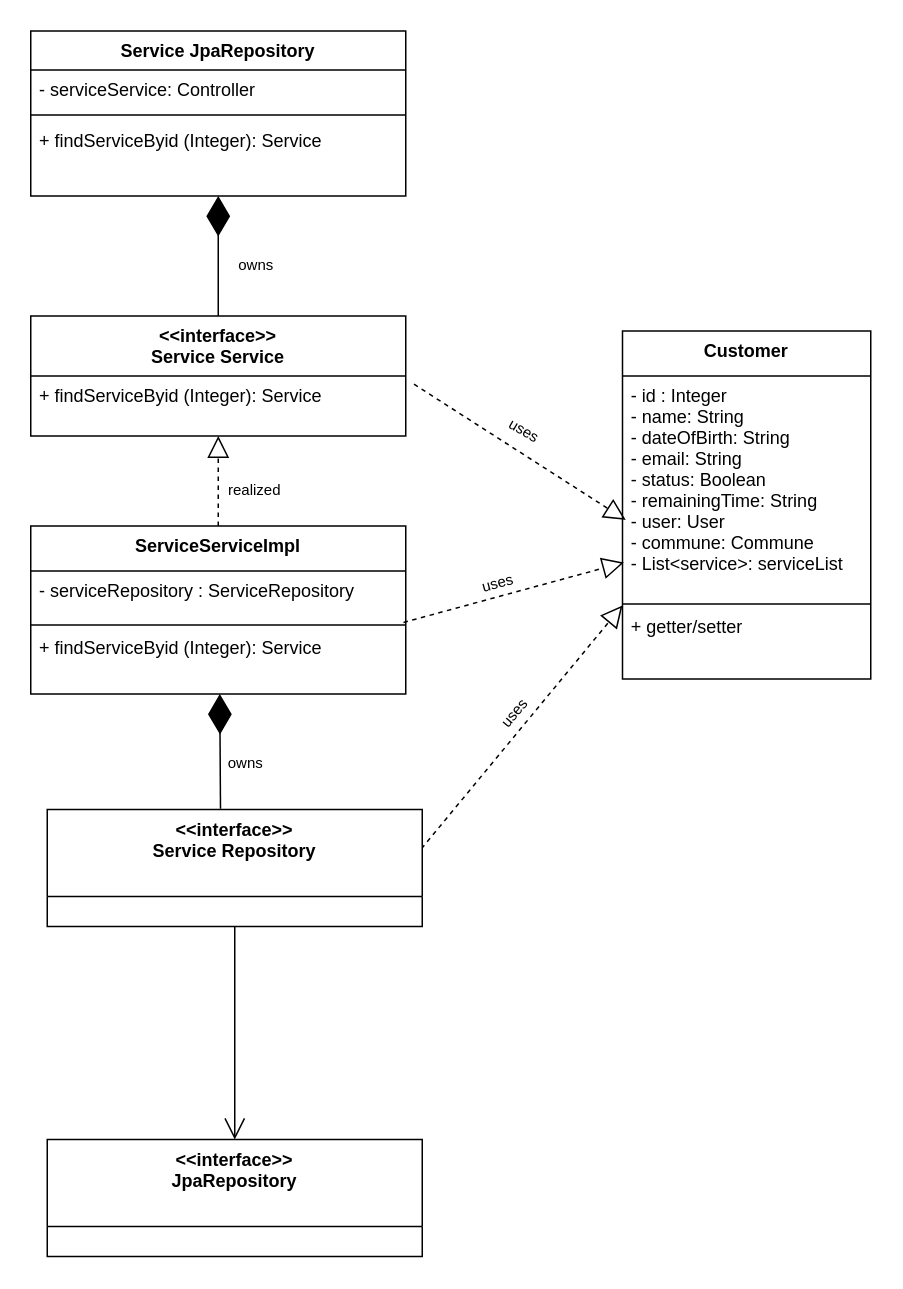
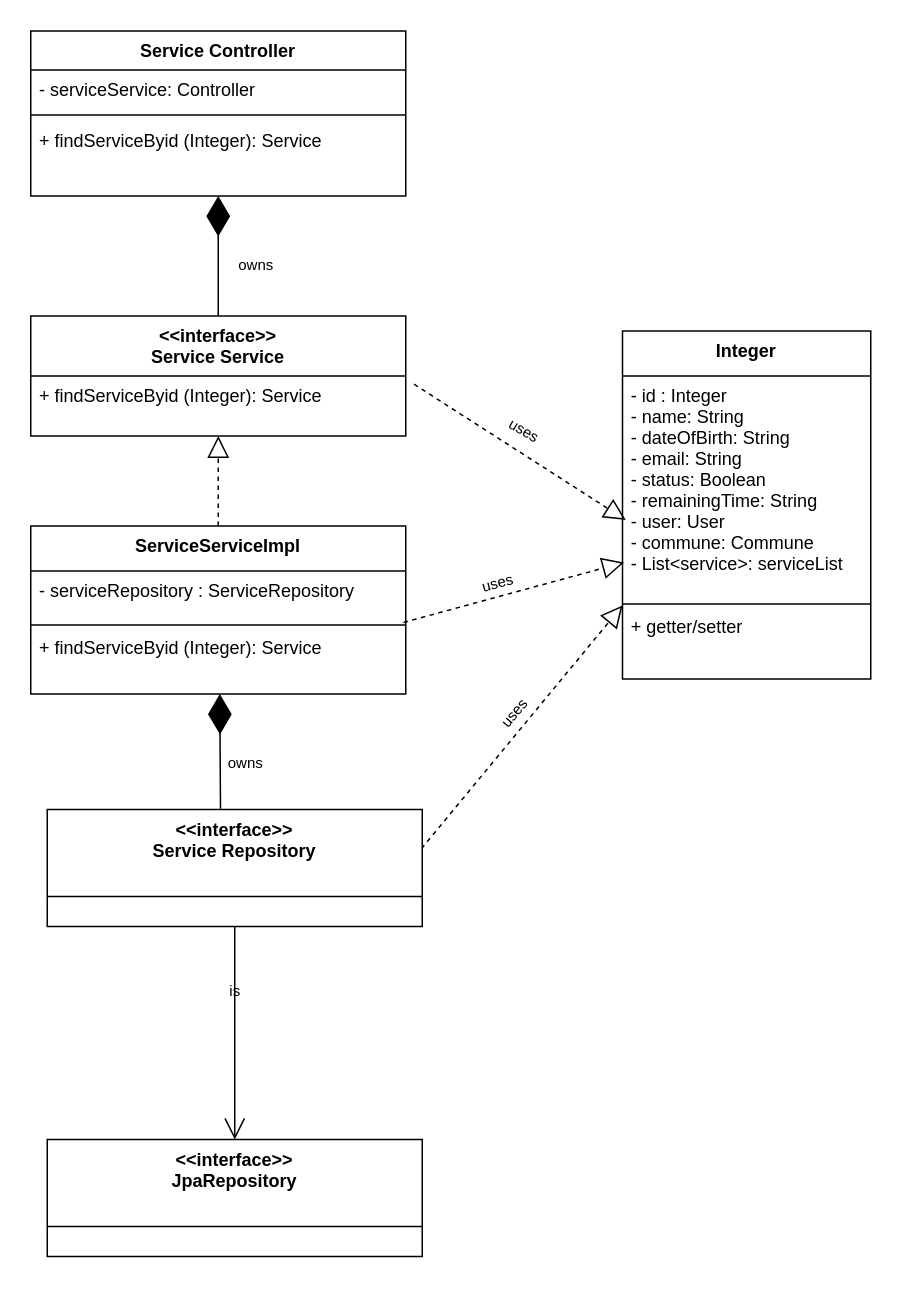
  <mxCell id="0" />
  <mxCell id="1" parent="0" />
- <mxCell id="2" value="Customer" style="swimlane;fontStyle=1;align=center;verticalAlign=top;childLayout=stackLayout;horizontal=1;startSize=30;horizontalStack=0;resizeParent=1;resizeLast=0;collapsible=1;marginBottom=0;rounded=0;shadow=0;strokeWidth=1;" parent="1" vertex="1"><mxGeometry x="414.5" y="220" width="165.5" height="232" as="geometry"><mxRectangle x="230" y="140" width="160" height="26" as="alternateBounds" /></mxGeometry></mxCell>
+ <mxCell id="2" value="Integer" style="swimlane;fontStyle=1;align=center;verticalAlign=top;childLayout=stackLayout;horizontal=1;startSize=30;horizontalStack=0;resizeParent=1;resizeLast=0;collapsible=1;marginBottom=0;rounded=0;shadow=0;strokeWidth=1;" parent="1" vertex="1"><mxGeometry x="414.5" y="220" width="165.5" height="232" as="geometry"><mxRectangle x="230" y="140" width="160" height="26" as="alternateBounds" /></mxGeometry></mxCell>
  <mxCell id="3" value="- id : Integer&#10;- name: String&#10;- dateOfBirth: String&#10;- email: String&#10;- status: Boolean&#10;- remainingTime: String&#10;- user: User&#10;- commune: Commune&#10;- List&lt;service&gt;: serviceList" style="text;align=left;verticalAlign=top;spacingLeft=4;spacingRight=4;overflow=hidden;rotatable=0;points=[[0,0.5],[1,0.5]];portConstraint=eastwest;" parent="2" vertex="1"><mxGeometry y="30" width="165.5" height="150" as="geometry" /></mxCell>
  <mxCell id="4" value="" style="line;html=1;strokeWidth=1;align=left;verticalAlign=middle;spacingTop=-1;spacingLeft=3;spacingRight=3;rotatable=0;labelPosition=right;points=[];portConstraint=eastwest;" parent="2" vertex="1"><mxGeometry y="180" width="165.5" height="4" as="geometry" /></mxCell>
  <mxCell id="5" value="+ getter/setter" style="text;align=left;verticalAlign=top;spacingLeft=4;spacingRight=4;overflow=hidden;rotatable=0;points=[[0,0.5],[1,0.5]];portConstraint=eastwest;" parent="2" vertex="1"><mxGeometry y="184" width="165.5" height="48" as="geometry" /></mxCell>
- <mxCell id="6" value="Service JpaRepository" style="swimlane;fontStyle=1;align=center;verticalAlign=top;childLayout=stackLayout;horizontal=1;startSize=26;horizontalStack=0;resizeParent=1;resizeLast=0;collapsible=1;marginBottom=0;rounded=0;shadow=0;strokeWidth=1;" parent="1" vertex="1"><mxGeometry x="20" y="20" width="250" height="110" as="geometry"><mxRectangle x="230" y="140" width="160" height="26" as="alternateBounds" /></mxGeometry></mxCell>
+ <mxCell id="6" value="Service Controller" style="swimlane;fontStyle=1;align=center;verticalAlign=top;childLayout=stackLayout;horizontal=1;startSize=26;horizontalStack=0;resizeParent=1;resizeLast=0;collapsible=1;marginBottom=0;rounded=0;shadow=0;strokeWidth=1;" parent="1" vertex="1"><mxGeometry x="20" y="20" width="250" height="110" as="geometry"><mxRectangle x="230" y="140" width="160" height="26" as="alternateBounds" /></mxGeometry></mxCell>
  <mxCell id="7" value="- serviceService: Controller" style="text;align=left;verticalAlign=top;spacingLeft=4;spacingRight=4;overflow=hidden;rotatable=0;points=[[0,0.5],[1,0.5]];portConstraint=eastwest;" parent="6" vertex="1"><mxGeometry y="26" width="250" height="26" as="geometry" /></mxCell>
  <mxCell id="8" value="" style="line;html=1;strokeWidth=1;align=left;verticalAlign=middle;spacingTop=-1;spacingLeft=3;spacingRight=3;rotatable=0;labelPosition=right;points=[];portConstraint=eastwest;" parent="6" vertex="1"><mxGeometry y="52" width="250" height="8" as="geometry" /></mxCell>
  <mxCell id="9" value="+ findServiceByid (Integer): Service" style="text;align=left;verticalAlign=top;spacingLeft=4;spacingRight=4;overflow=hidden;rotatable=0;points=[[0,0.5],[1,0.5]];portConstraint=eastwest;" parent="6" vertex="1"><mxGeometry y="60" width="250" height="50" as="geometry" /></mxCell>
  <mxCell id="10" value="&lt;&lt;interface&gt;&gt;&#10;Service Service" style="swimlane;fontStyle=1;align=center;verticalAlign=top;childLayout=stackLayout;horizontal=1;startSize=40;horizontalStack=0;resizeParent=1;resizeLast=0;collapsible=1;marginBottom=0;rounded=0;shadow=0;strokeWidth=1;" parent="1" vertex="1"><mxGeometry x="20" y="210" width="250" height="80" as="geometry"><mxRectangle x="230" y="140" width="160" height="26" as="alternateBounds" /></mxGeometry></mxCell>
  <mxCell id="11" value="+ findServiceByid (Integer): Service" style="text;align=left;verticalAlign=top;spacingLeft=4;spacingRight=4;overflow=hidden;rotatable=0;points=[[0,0.5],[1,0.5]];portConstraint=eastwest;" parent="10" vertex="1"><mxGeometry y="40" width="250" height="34" as="geometry" /></mxCell>
  <mxCell id="12" value="ServiceServiceImpl" style="swimlane;fontStyle=1;align=center;verticalAlign=top;childLayout=stackLayout;horizontal=1;startSize=30;horizontalStack=0;resizeParent=1;resizeLast=0;collapsible=1;marginBottom=0;rounded=0;shadow=0;strokeWidth=1;" parent="1" vertex="1"><mxGeometry x="20" y="350" width="250" height="112" as="geometry"><mxRectangle x="230" y="140" width="160" height="26" as="alternateBounds" /></mxGeometry></mxCell>
  <mxCell id="13" value="- serviceRepository : ServiceRepository" style="text;align=left;verticalAlign=top;spacingLeft=4;spacingRight=4;overflow=hidden;rotatable=0;points=[[0,0.5],[1,0.5]];portConstraint=eastwest;" parent="12" vertex="1"><mxGeometry y="30" width="250" height="34" as="geometry" /></mxCell>
  <mxCell id="14" value="" style="line;html=1;strokeWidth=1;align=left;verticalAlign=middle;spacingTop=-1;spacingLeft=3;spacingRight=3;rotatable=0;labelPosition=right;points=[];portConstraint=eastwest;" parent="12" vertex="1"><mxGeometry y="64" width="250" height="4" as="geometry" /></mxCell>
  <mxCell id="15" value="+ findServiceByid (Integer): Service" style="text;align=left;verticalAlign=top;spacingLeft=4;spacingRight=4;overflow=hidden;rotatable=0;points=[[0,0.5],[1,0.5]];portConstraint=eastwest;" parent="12" vertex="1"><mxGeometry y="68" width="250" height="44" as="geometry" /></mxCell>
  <mxCell id="16" value="" style="endArrow=diamondThin;endFill=1;endSize=24;html=1;rounded=0;exitX=0.5;exitY=0;exitDx=0;exitDy=0;entryX=0.5;entryY=1;entryDx=0;entryDy=0;" parent="1" source="10" target="6" edge="1"><mxGeometry width="160" relative="1" as="geometry"><mxPoint x="-2270.34" y="210.38" as="sourcePoint" /><mxPoint x="-2230" y="210" as="targetPoint" /></mxGeometry></mxCell>
  <mxCell id="17" value="&lt;font style=&quot;font-size: 10px;&quot;&gt;owns&lt;/font&gt;" style="text;html=1;align=center;verticalAlign=middle;resizable=0;points=[];autosize=1;strokeColor=none;fillColor=none;fontSize=8;" parent="1" vertex="1"><mxGeometry x="150" y="166" width="40" height="20" as="geometry" /></mxCell>
  <mxCell id="18" value="" style="endArrow=block;dashed=1;endFill=0;endSize=12;html=1;rounded=0;fontSize=8;entryX=0.5;entryY=1;entryDx=0;entryDy=0;exitX=0.5;exitY=0;exitDx=0;exitDy=0;" parent="1" source="12" target="10" edge="1"><mxGeometry width="160" relative="1" as="geometry"><mxPoint x="-20" y="330" as="sourcePoint" /><mxPoint x="140" y="330" as="targetPoint" /></mxGeometry></mxCell>
- <mxCell id="19" value="&lt;font style=&quot;font-size: 10px;&quot;&gt;realized&lt;/font&gt;" style="text;html=1;align=center;verticalAlign=middle;resizable=0;points=[];autosize=1;strokeColor=none;fillColor=none;fontSize=8;strokeWidth=3;" parent="1" vertex="1"><mxGeometry x="144" y="316" width="50" height="20" as="geometry" /></mxCell>
  <mxCell id="20" value="" style="endArrow=diamondThin;endFill=1;endSize=24;html=1;rounded=0;exitX=0.51;exitY=-0.02;exitDx=0;exitDy=0;entryX=0.504;entryY=1.011;entryDx=0;entryDy=0;entryPerimeter=0;exitPerimeter=0;" parent="1" target="15" edge="1"><mxGeometry width="160" relative="1" as="geometry"><mxPoint x="146.5" y="538.44" as="sourcePoint" /><mxPoint x="145" y="462" as="targetPoint" /><Array as="points"><mxPoint x="146" y="462" /></Array></mxGeometry></mxCell>
  <mxCell id="21" value="&lt;font style=&quot;font-size: 10px;&quot;&gt;owns&lt;/font&gt;" style="text;html=1;align=center;verticalAlign=middle;resizable=0;points=[];autosize=1;strokeColor=none;fillColor=none;fontSize=8;" parent="1" vertex="1"><mxGeometry x="143" y="498" width="40" height="20" as="geometry" /></mxCell>
  <mxCell id="22" value="&lt;&lt;interface&gt;&gt;&#10;JpaRepository" style="swimlane;fontStyle=1;align=center;verticalAlign=top;childLayout=stackLayout;horizontal=1;startSize=58;horizontalStack=0;resizeParent=1;resizeLast=0;collapsible=1;marginBottom=0;rounded=0;shadow=0;strokeWidth=1;" parent="1" vertex="1"><mxGeometry x="31" y="759" width="250" height="78" as="geometry"><mxRectangle x="230" y="140" width="160" height="26" as="alternateBounds" /></mxGeometry></mxCell>
  <mxCell id="23" value="" style="endArrow=open;endFill=1;endSize=12;html=1;rounded=0;fontSize=10;exitX=0.5;exitY=1;exitDx=0;exitDy=0;entryX=0.5;entryY=0;entryDx=0;entryDy=0;" parent="1" target="22" edge="1" source="31"><mxGeometry width="160" relative="1" as="geometry"><mxPoint x="144" y="618" as="sourcePoint" /><mxPoint x="145.5" y="759" as="targetPoint" /></mxGeometry></mxCell>
+ <mxCell id="24" value="is" style="text;html=1;align=center;verticalAlign=middle;resizable=0;points=[];autosize=1;strokeColor=none;fillColor=none;fontSize=10;" parent="1" vertex="1"><mxGeometry x="146" y="650" width="20" height="20" as="geometry" /></mxCell>
  <mxCell id="25" value="" style="endArrow=block;dashed=1;endFill=0;endSize=12;html=1;rounded=0;fontSize=10;entryX=-0.011;entryY=0.64;entryDx=0;entryDy=0;entryPerimeter=0;exitX=1.022;exitY=0.161;exitDx=0;exitDy=0;exitPerimeter=0;" parent="1" source="11" edge="1"><mxGeometry width="160" relative="1" as="geometry"><mxPoint x="516.45" y="253.762" as="sourcePoint" /><mxPoint x="416.69" y="346" as="targetPoint" /></mxGeometry></mxCell>
  <mxCell id="26" value="" style="endArrow=block;dashed=1;endFill=0;endSize=12;html=1;rounded=0;fontSize=10;entryX=-0.017;entryY=0.829;entryDx=0;entryDy=0;entryPerimeter=0;exitX=0.994;exitY=-0.084;exitDx=0;exitDy=0;exitPerimeter=0;" parent="1" source="15" edge="1"><mxGeometry width="160" relative="1" as="geometry"><mxPoint x="309" y="500.004" as="sourcePoint" /><mxPoint x="415.43" y="374.35" as="targetPoint" /></mxGeometry></mxCell>
  <mxCell id="27" value="" style="endArrow=block;dashed=1;endFill=0;endSize=12;html=1;rounded=0;fontSize=10;entryX=0;entryY=1.02;entryDx=0;entryDy=0;entryPerimeter=0;exitX=1;exitY=0.5;exitDx=0;exitDy=0;" parent="1" target="3" edge="1"><mxGeometry width="160" relative="1" as="geometry"><mxPoint x="269" y="579" as="sourcePoint" /><mxPoint x="419" y="400.016" as="targetPoint" /></mxGeometry></mxCell>
  <mxCell id="28" value="uses" style="text;html=1;align=center;verticalAlign=middle;resizable=0;points=[];autosize=1;strokeColor=none;fillColor=none;fontSize=10;rotation=-50;" parent="1" vertex="1"><mxGeometry x="322" y="465" width="40" height="20" as="geometry" /></mxCell>
  <mxCell id="29" value="uses" style="text;html=1;align=center;verticalAlign=middle;resizable=0;points=[];autosize=1;strokeColor=none;fillColor=none;fontSize=10;rotation=-15;" parent="1" vertex="1"><mxGeometry x="311" y="378" width="40" height="20" as="geometry" /></mxCell>
  <mxCell id="30" value="uses" style="text;html=1;align=center;verticalAlign=middle;resizable=0;points=[];autosize=1;strokeColor=none;fillColor=none;fontSize=10;rotation=30;" parent="1" vertex="1"><mxGeometry x="329" y="276" width="40" height="20" as="geometry" /></mxCell>
  <mxCell id="31" value="&lt;&lt;interface&gt;&gt;&#10;Service Repository" style="swimlane;fontStyle=1;align=center;verticalAlign=top;childLayout=stackLayout;horizontal=1;startSize=58;horizontalStack=0;resizeParent=1;resizeLast=0;collapsible=1;marginBottom=0;rounded=0;shadow=0;strokeWidth=1;" parent="1" vertex="1"><mxGeometry x="31" y="539" width="250" height="78" as="geometry"><mxRectangle x="230" y="140" width="160" height="26" as="alternateBounds" /></mxGeometry></mxCell>
